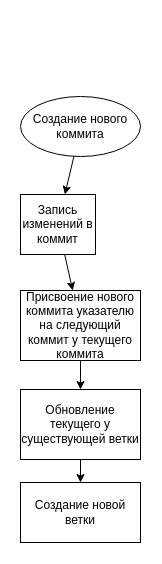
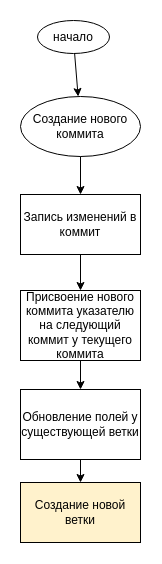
  <mxCell id="0" />
  <mxCell id="1" parent="0" />
+ <mxCell id="2" value="начало" style="ellipse;whiteSpace=wrap;html=1;" vertex="1" parent="1"><mxGeometry x="37" y="20" width="72" height="33" as="geometry" /></mxCell>
  <mxCell id="3" value="Создание нового коммита" style="ellipse;whiteSpace=wrap;html=1;" vertex="1" parent="1"><mxGeometry x="20" y="96" width="120" height="60" as="geometry" /></mxCell>
- <mxCell id="4" value="Запись изменений в коммит" style="rounded=0;whiteSpace=wrap;html=1;" vertex="1" parent="1"><mxGeometry x="20" y="194" width="75" height="60" as="geometry" /></mxCell>
+ <mxCell id="4" value="Запись изменений в коммит" style="rounded=0;whiteSpace=wrap;html=1;" vertex="1" parent="1"><mxGeometry x="20" y="194" width="120" height="60" as="geometry" /></mxCell>
  <mxCell id="5" value="Присвоение нового коммита указателю на следующий коммит у текущего коммита" style="rounded=0;whiteSpace=wrap;html=1;" vertex="1" parent="1"><mxGeometry x="20" y="290" width="120" height="70" as="geometry" /></mxCell>
- <mxCell id="6" value="Обновление текущего у существующей ветки" style="rounded=0;whiteSpace=wrap;html=1;" vertex="1" parent="1"><mxGeometry x="20" y="389" width="120" height="70" as="geometry" /></mxCell>
- <mxCell id="7" value="Создание новой ветки" style="rounded=0;whiteSpace=wrap;html=1;" vertex="1" parent="1"><mxGeometry x="20" y="482" width="120" height="60" as="geometry" /></mxCell>
+ <mxCell id="6" value="Обновление полей у существующей ветки" style="rounded=0;whiteSpace=wrap;html=1;" vertex="1" parent="1"><mxGeometry x="20" y="389" width="120" height="70" as="geometry" /></mxCell>
+ <mxCell id="7" value="Создание новой ветки" style="rounded=0;whiteSpace=wrap;html=1;fillColor=#fff2cc;" vertex="1" parent="1"><mxGeometry x="20" y="482" width="120" height="60" as="geometry" /></mxCell>
+ <mxCell id="8" value="" style="endArrow=classic;html=1;rounded=0;" edge="1" parent="1" source="2" target="3"><mxGeometry width="50" height="50" relative="1" as="geometry"><mxPoint x="221" y="189" as="sourcePoint" /><mxPoint x="271" y="139" as="targetPoint" /></mxGeometry></mxCell>
  <mxCell id="9" value="" style="endArrow=classic;html=1;rounded=0;" edge="1" parent="1" source="3" target="4"><mxGeometry width="50" height="50" relative="1" as="geometry"><mxPoint x="201" y="226" as="sourcePoint" /><mxPoint x="251" y="176" as="targetPoint" /></mxGeometry></mxCell>
  <mxCell id="10" value="" style="endArrow=classic;html=1;rounded=0;" edge="1" parent="1" source="4" target="5"><mxGeometry width="50" height="50" relative="1" as="geometry"><mxPoint x="175" y="291" as="sourcePoint" /><mxPoint x="225" y="241" as="targetPoint" /></mxGeometry></mxCell>
  <mxCell id="11" value="" style="endArrow=classic;html=1;rounded=0;" edge="1" parent="1" source="5" target="6"><mxGeometry width="50" height="50" relative="1" as="geometry"><mxPoint x="209" y="443" as="sourcePoint" /><mxPoint x="259" y="393" as="targetPoint" /></mxGeometry></mxCell>
  <mxCell id="12" value="" style="endArrow=classic;html=1;rounded=0;" edge="1" parent="1" source="6" target="7"><mxGeometry width="50" height="50" relative="1" as="geometry"><mxPoint x="231" y="513" as="sourcePoint" /><mxPoint x="281" y="463" as="targetPoint" /></mxGeometry></mxCell>
